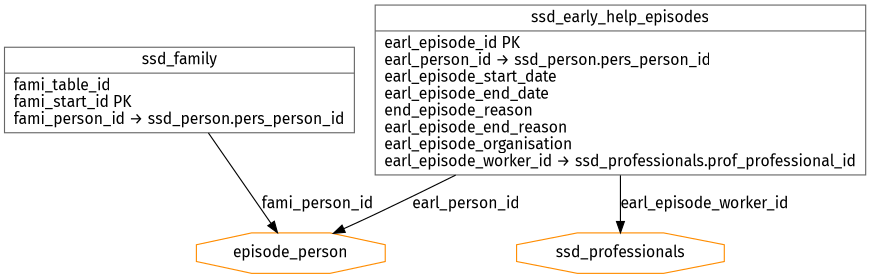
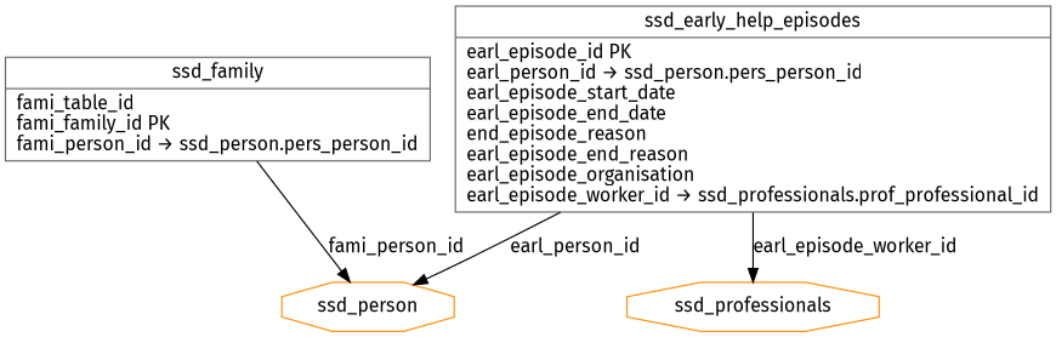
  digraph {
    fontname="Fira Sans"
    node [color=gray40 fontname="Fira Sans" shape=record]
    edge [fontname="Fira Sans"]
-   n1 [label="{ssd_family|fami_table_id\lfami_start_id PK\lfami_person_id → ssd_person.pers_person_id\l}"]
-   ssd_person [color=darkorange shape=octagon label=episode_person]
+   n1 [label="{ssd_family|fami_table_id\lfami_family_id PK\lfami_person_id → ssd_person.pers_person_id\l}"]
+   ssd_person [color=darkorange shape=octagon]
    n3 [label="{ssd_early_help_episodes|earl_episode_id PK\learl_person_id → ssd_person.pers_person_id\learl_episode_start_date\learl_episode_end_date\lend_episode_reason\learl_episode_end_reason\learl_episode_organisation\learl_episode_worker_id → ssd_professionals.prof_professional_id\l}"]
    ssd_professionals [color=darkorange shape=octagon]
    n1 -> ssd_person [label=fami_person_id]
    n3 -> ssd_person [label=earl_person_id]
    n3 -> ssd_professionals [label=earl_episode_worker_id]
  }
